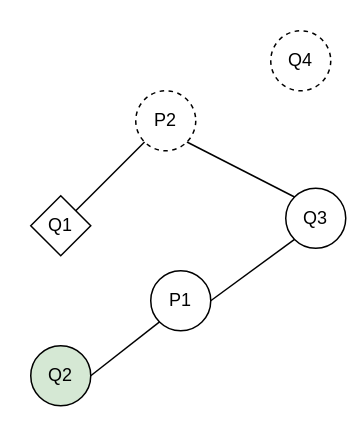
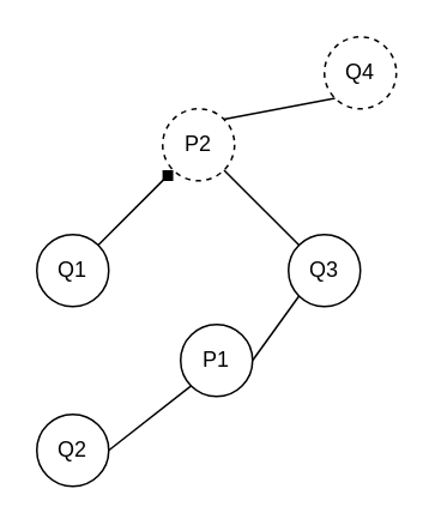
  <mxCell id="0" />
  <mxCell id="1" parent="0" />
  <mxCell id="2" value="P1" style="ellipse;whiteSpace=wrap;html=1;aspect=fixed;" vertex="1" parent="1"><mxGeometry x="100" y="180" width="40" height="40" as="geometry" /></mxCell>
- <mxCell id="3" value="Q1" style="rhombus;whiteSpace=wrap;html=1;aspect=fixed;" vertex="1" parent="1"><mxGeometry x="20" y="130" width="40" height="40" as="geometry" /></mxCell>
- <mxCell id="4" value="Q2" style="ellipse;whiteSpace=wrap;html=1;aspect=fixed;fillColor=#d5e8d4;" vertex="1" parent="1"><mxGeometry x="20" y="230" width="40" height="40" as="geometry" /></mxCell>
- <mxCell id="5" value="Q3" style="ellipse;whiteSpace=wrap;html=1;aspect=fixed;" vertex="1" parent="1"><mxGeometry x="190" y="125" width="40" height="40" as="geometry" /></mxCell>
+ <mxCell id="3" value="Q1" style="ellipse;whiteSpace=wrap;html=1;aspect=fixed;" vertex="1" parent="1"><mxGeometry x="20" y="130" width="40" height="40" as="geometry" /></mxCell>
+ <mxCell id="4" value="Q2" style="ellipse;whiteSpace=wrap;html=1;aspect=fixed;" vertex="1" parent="1"><mxGeometry x="20" y="230" width="40" height="40" as="geometry" /></mxCell>
+ <mxCell id="5" value="Q3" style="ellipse;whiteSpace=wrap;html=1;aspect=fixed;" vertex="1" parent="1"><mxGeometry x="160" y="130" width="40" height="40" as="geometry" /></mxCell>
  <mxCell id="6" value="P2" style="ellipse;whiteSpace=wrap;html=1;aspect=fixed;dashed=1;" vertex="1" parent="1"><mxGeometry x="90" y="60" width="40" height="40" as="geometry" /></mxCell>
  <mxCell id="7" value="Q4" style="ellipse;whiteSpace=wrap;html=1;aspect=fixed;dashed=1;" vertex="1" parent="1"><mxGeometry x="180" y="20" width="40" height="40" as="geometry" /></mxCell>
  <mxCell id="8" value="" style="endArrow=none;html=1;rounded=0;entryX=0;entryY=1;entryDx=0;entryDy=0;" edge="1" parent="1" target="2"><mxGeometry width="50" height="50" relative="1" as="geometry"><mxPoint x="60" y="250" as="sourcePoint" /><mxPoint x="110" y="200" as="targetPoint" /></mxGeometry></mxCell>
  <mxCell id="9" value="" style="endArrow=none;html=1;rounded=0;entryX=0;entryY=1;entryDx=0;entryDy=0;" edge="1" parent="1" target="5"><mxGeometry width="50" height="50" relative="1" as="geometry"><mxPoint x="140" y="200" as="sourcePoint" /><mxPoint x="190" y="180" as="targetPoint" /></mxGeometry></mxCell>
  <mxCell id="10" value="" style="endArrow=none;html=1;rounded=0;exitX=1;exitY=1;exitDx=0;exitDy=0;entryX=0;entryY=0;entryDx=0;entryDy=0;" edge="1" parent="1" source="6" target="5"><mxGeometry width="50" height="50" relative="1" as="geometry"><mxPoint x="-110" y="190" as="sourcePoint" /><mxPoint x="-60" y="140" as="targetPoint" /></mxGeometry></mxCell>
- <mxCell id="12" value="" style="endArrow=none;html=1;rounded=0;exitX=1;exitY=0;exitDx=0;exitDy=0;entryX=0;entryY=1;entryDx=0;entryDy=0;" edge="1" parent="1" source="3" target="6"><mxGeometry width="50" height="50" relative="1" as="geometry"><mxPoint x="50" y="140" as="sourcePoint" /><mxPoint x="100" y="90" as="targetPoint" /></mxGeometry></mxCell>
+ <mxCell id="11" value="" style="endArrow=none;html=1;rounded=0;exitX=1;exitY=0;exitDx=0;exitDy=0;entryX=0;entryY=1;entryDx=0;entryDy=0;" edge="1" parent="1" source="6" target="7"><mxGeometry width="50" height="50" relative="1" as="geometry"><mxPoint x="220" y="310" as="sourcePoint" /><mxPoint x="270" y="260" as="targetPoint" /></mxGeometry></mxCell>
+ <mxCell id="12" value="" style="endArrow=diamond;html=1;rounded=0;exitX=1;exitY=0;exitDx=0;exitDy=0;entryX=0;entryY=1;entryDx=0;entryDy=0;" edge="1" parent="1" source="3" target="6"><mxGeometry width="50" height="50" relative="1" as="geometry"><mxPoint x="50" y="140" as="sourcePoint" /><mxPoint x="100" y="90" as="targetPoint" /></mxGeometry></mxCell>
